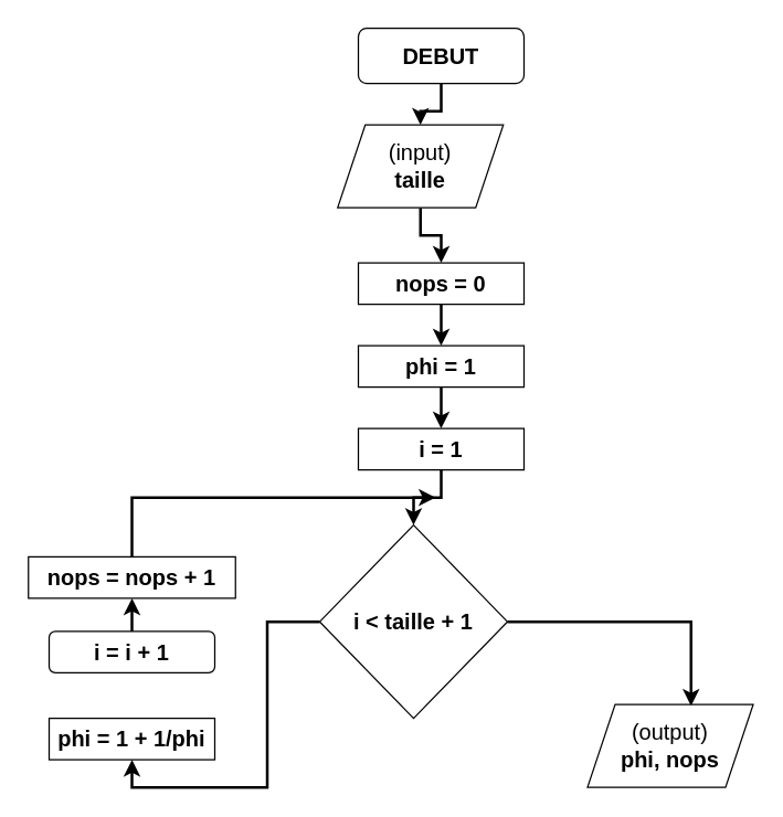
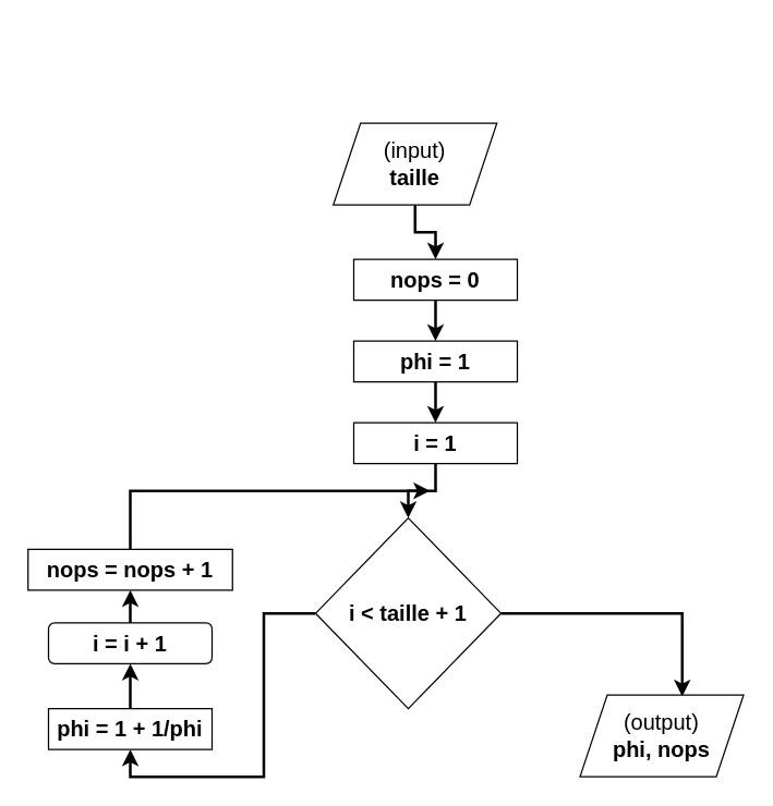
  <mxCell id="0" />
  <mxCell id="1" parent="0" />
- <mxCell id="2" style="edgeStyle=orthogonalEdgeStyle;rounded=0;orthogonalLoop=1;jettySize=auto;html=1;exitX=0.5;exitY=1;exitDx=0;exitDy=0;fontSize=16;strokeWidth=2;" edge="1" parent="1" source="3" target="5"><mxGeometry relative="1" as="geometry" /></mxCell>
- <mxCell id="3" value="&lt;font style=&quot;font-size: 16px;&quot;&gt;&lt;b&gt;DEBUT&lt;/b&gt;&lt;/font&gt;" style="rounded=1;whiteSpace=wrap;html=1;" vertex="1" parent="1"><mxGeometry x="259" y="20" width="120" height="40" as="geometry" /></mxCell>
  <mxCell id="4" style="edgeStyle=orthogonalEdgeStyle;rounded=0;orthogonalLoop=1;jettySize=auto;html=1;exitX=0.5;exitY=1;exitDx=0;exitDy=0;entryX=0.5;entryY=0;entryDx=0;entryDy=0;strokeWidth=2;fontSize=16;" edge="1" parent="1" source="5" target="7"><mxGeometry relative="1" as="geometry" /></mxCell>
  <mxCell id="5" value="(input)&lt;br&gt;&lt;b&gt;taille&lt;/b&gt;" style="shape=parallelogram;perimeter=parallelogramPerimeter;whiteSpace=wrap;html=1;fixedSize=1;fontSize=16;" vertex="1" parent="1"><mxGeometry x="244" y="90" width="120" height="60" as="geometry" /></mxCell>
  <mxCell id="6" style="edgeStyle=orthogonalEdgeStyle;rounded=0;orthogonalLoop=1;jettySize=auto;html=1;exitX=0.5;exitY=1;exitDx=0;exitDy=0;entryX=0.5;entryY=0;entryDx=0;entryDy=0;strokeWidth=2;fontSize=16;" edge="1" parent="1" source="7" target="9"><mxGeometry relative="1" as="geometry" /></mxCell>
  <mxCell id="7" value="&lt;b&gt;nops = 0&lt;/b&gt;" style="rounded=0;whiteSpace=wrap;html=1;fontSize=16;" vertex="1" parent="1"><mxGeometry x="259" y="190" width="120" height="30" as="geometry" /></mxCell>
  <mxCell id="8" style="edgeStyle=orthogonalEdgeStyle;rounded=0;orthogonalLoop=1;jettySize=auto;html=1;exitX=0.5;exitY=1;exitDx=0;exitDy=0;strokeWidth=2;fontSize=16;" edge="1" parent="1" source="9" target="11"><mxGeometry relative="1" as="geometry" /></mxCell>
  <mxCell id="9" value="&lt;b&gt;phi = 1&lt;/b&gt;" style="rounded=0;whiteSpace=wrap;html=1;fontSize=16;" vertex="1" parent="1"><mxGeometry x="259" y="250" width="120" height="30" as="geometry" /></mxCell>
  <mxCell id="10" style="edgeStyle=orthogonalEdgeStyle;rounded=0;orthogonalLoop=1;jettySize=auto;html=1;exitX=0.5;exitY=1;exitDx=0;exitDy=0;strokeWidth=2;fontSize=16;" edge="1" parent="1" source="11" target="14"><mxGeometry relative="1" as="geometry" /></mxCell>
  <mxCell id="11" value="&lt;b&gt;i = 1&lt;/b&gt;" style="rounded=0;whiteSpace=wrap;html=1;fontSize=16;" vertex="1" parent="1"><mxGeometry x="259" y="310" width="120" height="30" as="geometry" /></mxCell>
  <mxCell id="12" style="edgeStyle=orthogonalEdgeStyle;rounded=0;orthogonalLoop=1;jettySize=auto;html=1;exitX=0;exitY=0.5;exitDx=0;exitDy=0;entryX=0.5;entryY=1;entryDx=0;entryDy=0;strokeWidth=2;fontSize=16;" edge="1" parent="1" source="14" target="16"><mxGeometry relative="1" as="geometry" /></mxCell>
  <mxCell id="13" style="edgeStyle=orthogonalEdgeStyle;rounded=0;orthogonalLoop=1;jettySize=auto;html=1;exitX=1;exitY=0.5;exitDx=0;exitDy=0;entryX=0.625;entryY=0.017;entryDx=0;entryDy=0;entryPerimeter=0;strokeWidth=2;fontSize=16;" edge="1" parent="1" source="14" target="19"><mxGeometry relative="1" as="geometry" /></mxCell>
  <mxCell id="14" value="&lt;b&gt;i &amp;lt; taille + 1&lt;/b&gt;" style="rhombus;whiteSpace=wrap;html=1;fontSize=16;" vertex="1" parent="1"><mxGeometry x="231" y="380" width="136" height="140" as="geometry" /></mxCell>
+ <mxCell id="15" style="edgeStyle=orthogonalEdgeStyle;rounded=0;orthogonalLoop=1;jettySize=auto;html=1;exitX=0.5;exitY=0;exitDx=0;exitDy=0;entryX=0.5;entryY=1;entryDx=0;entryDy=0;strokeWidth=2;fontSize=16;" edge="1" parent="1" source="16" target="18"><mxGeometry relative="1" as="geometry" /></mxCell>
  <mxCell id="16" value="&lt;b&gt;phi = 1 + 1/phi&lt;/b&gt;" style="rounded=0;whiteSpace=wrap;html=1;fontSize=16;" vertex="1" parent="1"><mxGeometry x="35" y="520" width="120" height="30" as="geometry" /></mxCell>
  <mxCell id="17" style="edgeStyle=orthogonalEdgeStyle;rounded=0;orthogonalLoop=1;jettySize=auto;html=1;exitX=0.5;exitY=0;exitDx=0;exitDy=0;entryX=0.5;entryY=1;entryDx=0;entryDy=0;strokeWidth=2;fontSize=16;" edge="1" parent="1" source="18" target="20"><mxGeometry relative="1" as="geometry" /></mxCell>
  <mxCell id="18" value="&lt;b&gt;i = i + 1&lt;/b&gt;" style="whiteSpace=wrap;html=1;fontSize=16;rounded=1;" vertex="1" parent="1"><mxGeometry x="35" y="457" width="120" height="30" as="geometry" /></mxCell>
  <mxCell id="19" value="(output)&lt;br&gt;&lt;b&gt;phi, nops&lt;/b&gt;" style="shape=parallelogram;perimeter=parallelogramPerimeter;whiteSpace=wrap;html=1;fixedSize=1;fontSize=16;" vertex="1" parent="1"><mxGeometry x="425" y="510" width="120" height="60" as="geometry" /></mxCell>
  <mxCell id="20" value="&lt;b&gt;nops = nops + 1&lt;/b&gt;" style="rounded=0;whiteSpace=wrap;html=1;fontSize=16;" vertex="1" parent="1"><mxGeometry x="20" y="403" width="150" height="30" as="geometry" /></mxCell>
  <mxCell id="21" value="" style="endArrow=classic;html=1;rounded=0;strokeWidth=2;fontSize=16;exitX=0.5;exitY=0;exitDx=0;exitDy=0;" edge="1" parent="1" source="20"><mxGeometry width="50" height="50" relative="1" as="geometry"><mxPoint x="295" y="360" as="sourcePoint" /><mxPoint x="315" y="360" as="targetPoint" /><Array as="points"><mxPoint x="95" y="360" /></Array></mxGeometry></mxCell>
